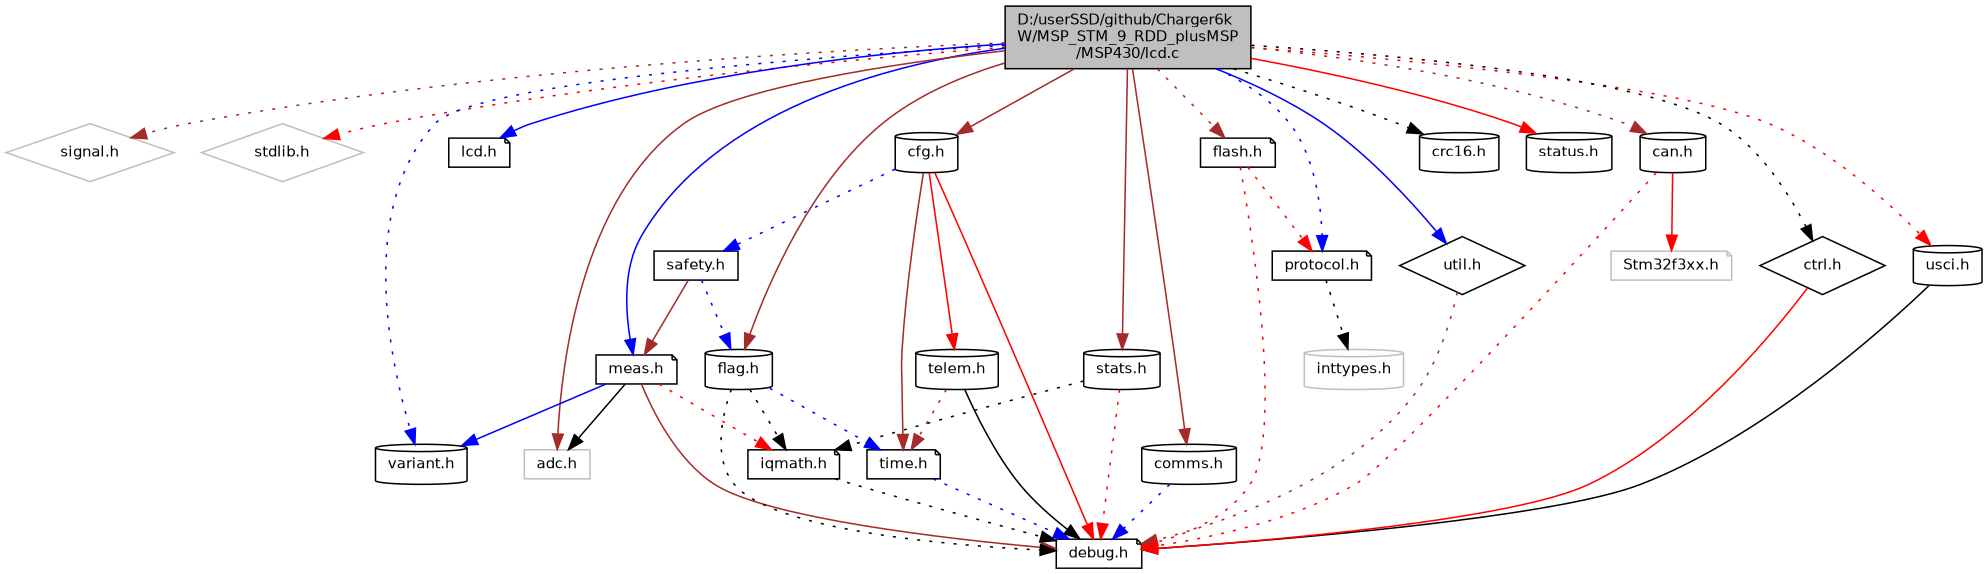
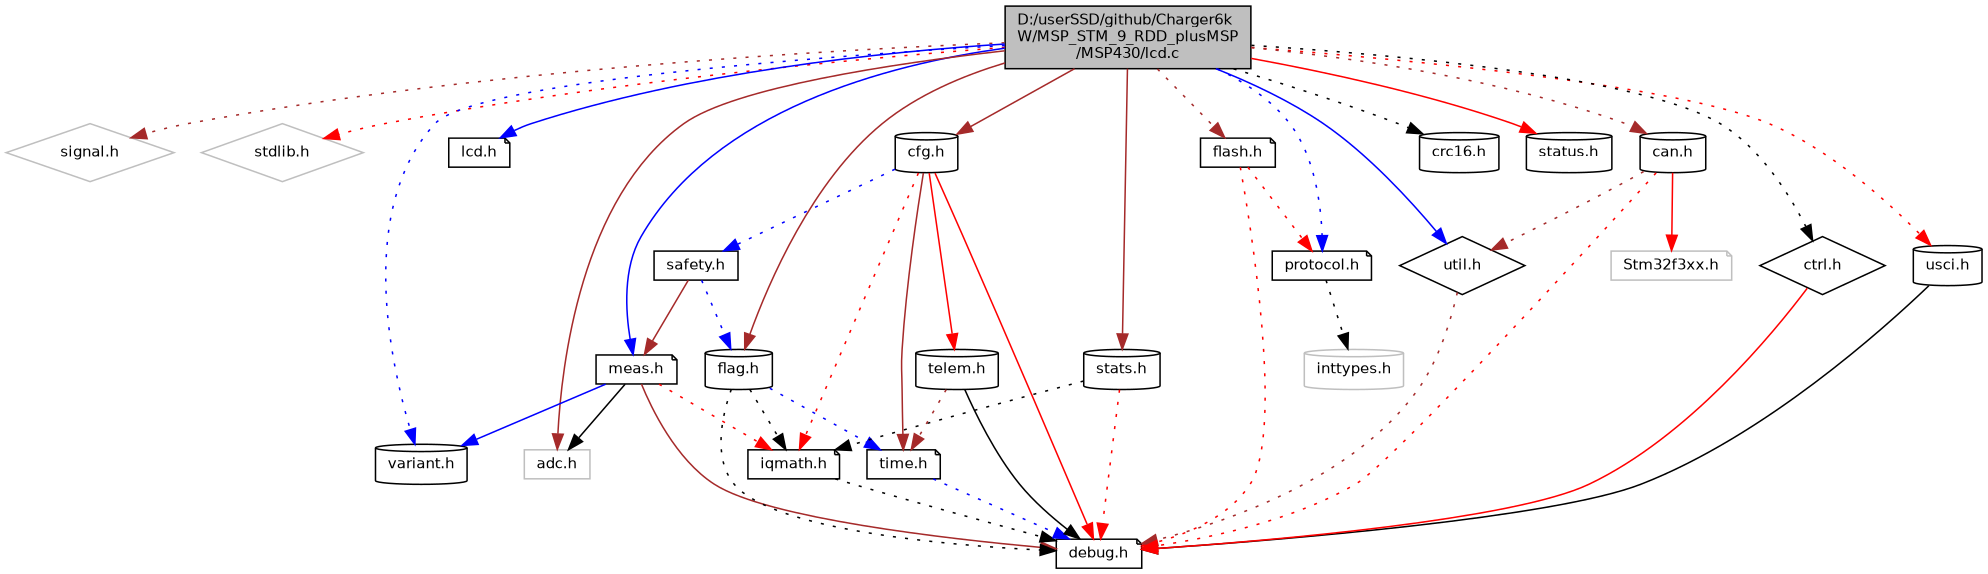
  digraph {
    node [color=black fillcolor=white fontname=Helvetica fontsize=10 shape=cylinder style=filled]
    edge [color=brown fontname=Helvetica fontsize=10 labelfontname=Helvetica labelfontsize=10 style=dotted]
    n1 [fillcolor=grey75 fontcolor=black height=0.2 label="D:/userSSD/github/Charger6k\lW/MSP_STM_9_RDD_plusMSP\l/MSP430/lcd.c" shape=box width=0.4]
    n2 [color=grey75 height=0.2 label="signal.h" shape=diamond width=0.4]
    n3 [color=grey75 height=0.2 label="stdlib.h" shape=diamond width=0.4]
    n4 [height=0.2 label="variant.h" width=0.4]
    n5 [height=0.2 label="lcd.h" shape=note width=0.4]
    n6 [height=0.2 label="meas.h" shape=note width=0.4]
    n7 [color=grey75 height=0.2 label="adc.h" shape=box width=0.4]
    n8 [height=0.2 label="usci.h" width=0.4]
    n9 [height=0.2 label="protocol.h" shape=note width=0.4]
    n10 [height=0.2 label="cfg.h" width=0.4]
    n11 [height=0.2 label="flag.h" width=0.4]
    n12 [height=0.2 label="flash.h" shape=note width=0.4]
    n13 [height=0.2 label="util.h" shape=diamond width=0.4]
-   n14 [height=0.2 label="comms.h" width=0.4]
    n15 [height=0.2 label="crc16.h" width=0.4]
    n16 [height=0.2 label="status.h" width=0.4]
    n17 [height=0.2 label="can.h" width=0.4]
    n18 [height=0.2 label="stats.h" width=0.4]
    n19 [height=0.2 label="ctrl.h" shape=diamond width=0.4]
    n20 [height=0.2 label="debug.h" shape=note width=0.4]
    n21 [height=0.2 label="iqmath.h" shape=note width=0.4]
    n22 [color=grey75 height=0.2 label="inttypes.h" width=0.4]
    n23 [height=0.2 label="time.h" shape=note width=0.4]
    n24 [height=0.2 label="telem.h" width=0.4]
    n25 [height=0.2 label="safety.h" shape=box width=0.4]
    n26 [color=grey75 height=0.2 label="Stm32f3xx.h" shape=note width=0.4]
    n1 -> n2
    n1 -> n3 [color=red]
    n1 -> n4 [color=blue]
    n1 -> n5 [color=blue style=solid]
    n1 -> n6 [color=blue style=solid]
    n1 -> n7 [style=solid]
    n1 -> n8 [color=red]
    n1 -> n9 [color=blue]
    n1 -> n10 [style=solid]
    n1 -> n11 [style=solid]
    n1 -> n12
    n1 -> n13 [color=blue style=solid]
-   n1 -> n14 [style=solid]
    n1 -> n15 [color=black]
    n1 -> n16 [color=red style=solid]
    n1 -> n17
    n1 -> n18 [style=solid]
    n1 -> n19 [color=black]
    n6 -> n4 [color=blue style=solid]
    n6 -> n7 [color=black style=solid]
    n6 -> n20 [style=solid]
    n6 -> n21 [color=red]
    n8 -> n20 [color=black style=solid]
    n9 -> n22 [color=black]
    n10 -> n20 [color=red style=solid]
+   n10 -> n21 [color=red]
    n10 -> n23 [style=solid]
    n10 -> n24 [color=red style=solid]
    n10 -> n25 [color=blue]
    n11 -> n20 [color=black]
    n11 -> n21 [color=black]
    n11 -> n23 [color=blue]
    n12 -> n9 [color=red]
    n12 -> n20 [color=red]
    n13 -> n20
-   n14 -> n20 [color=blue]
+   n17 -> n13
    n17 -> n20 [color=red]
    n17 -> n26 [color=red style=solid]
    n18 -> n20 [color=red]
    n18 -> n21 [color=black]
    n19 -> n20 [color=red style=solid]
    n21 -> n20 [color=black]
    n23 -> n20 [color=blue]
    n24 -> n20 [color=black style=solid]
    n24 -> n23
    n25 -> n6 [style=solid]
    n25 -> n11 [color=blue]
  }
